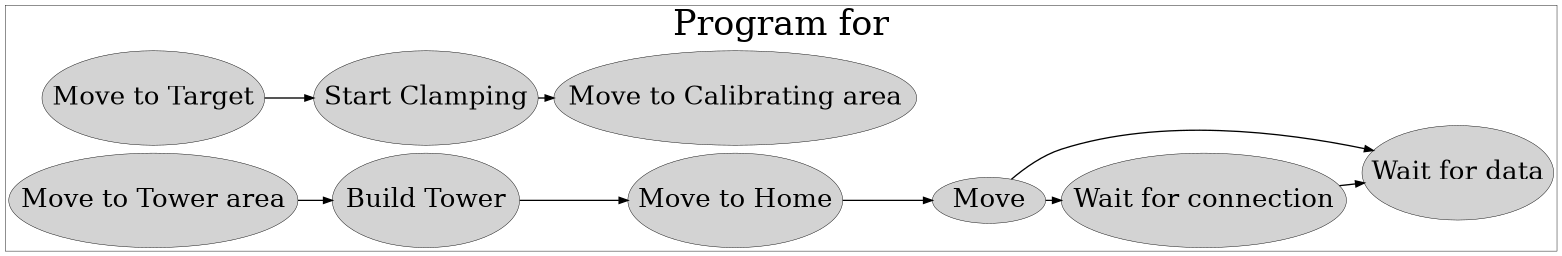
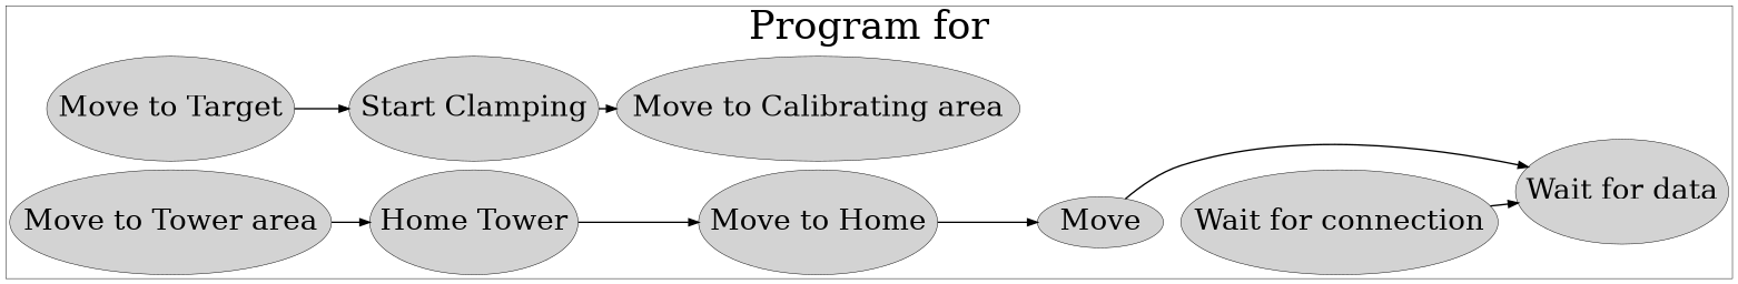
  digraph {
    rankdir=LR
    node [fontsize=60 style=filled]
    edge [arrowsize=2 penwidth=3]
    n1 [height=1.3 label=Move width=1.5]
    n2 [height=3 label="Wait for connection" width=1.5]
    n3 [height=3 label="Wait for data" width=1.5]
    n4 [height=3 label="Move to Target" width=1.5]
    n5 [height=3 label="Start Clamping" width=1.5]
    n6 [height=3 label="Move to Calibrating area" width=1.5]
    n7 [height=3 label="Move to Tower area" width=1.5]
-   n8 [height=3 label="Build Tower" width=1.5]
+   n8 [height=3 label="Home Tower" width=1.5]
    n9 [height=3 label="Move to Home" width=1.5]
    subgraph cluster_1 {
      fontsize=80
      height=20
      label="Program for"
      rank=same
      scale=2.0
      width=20
      n1
      n2
      n3
      n4
      n5
      n6
      n7
      n8
      n9
    }
-   n1 -> n2
    n1 -> n3
    n2 -> n3
    n4 -> n5
    n5 -> n6
    n7 -> n8
    n8 -> n9
    n9 -> n1
  }
